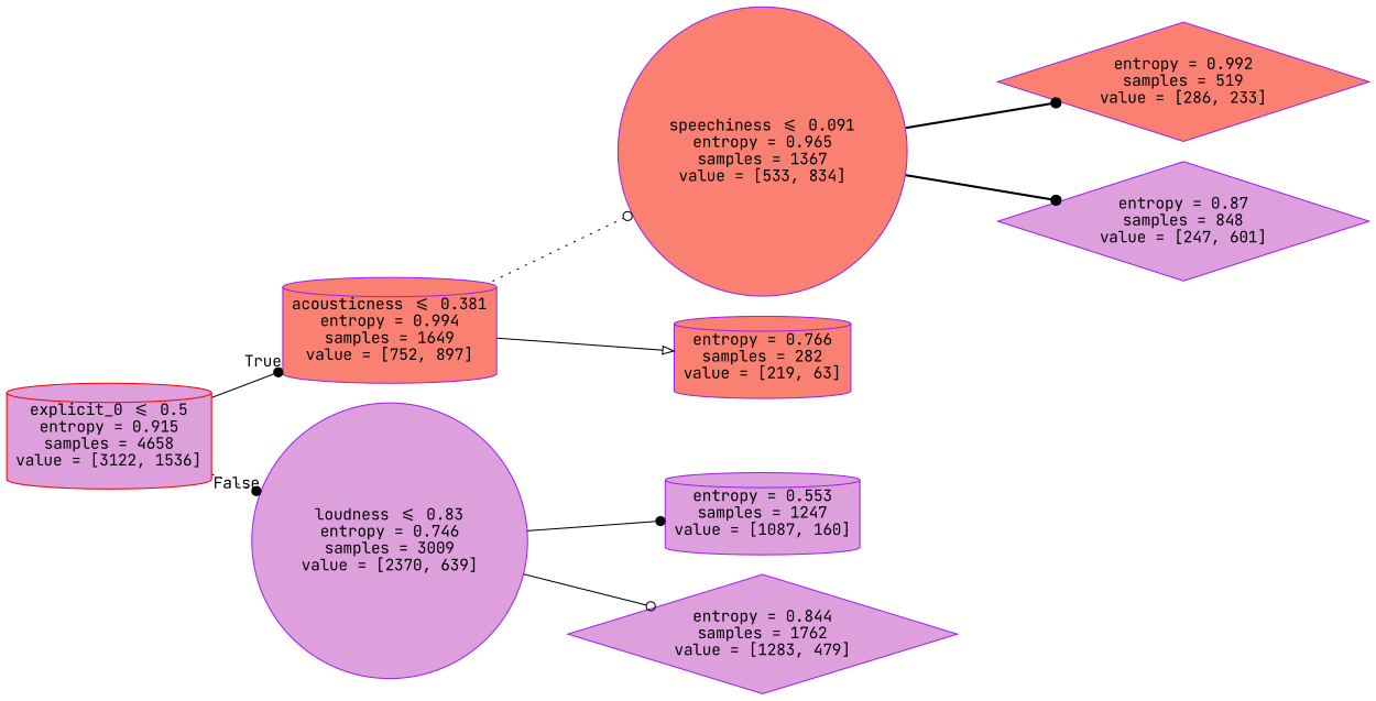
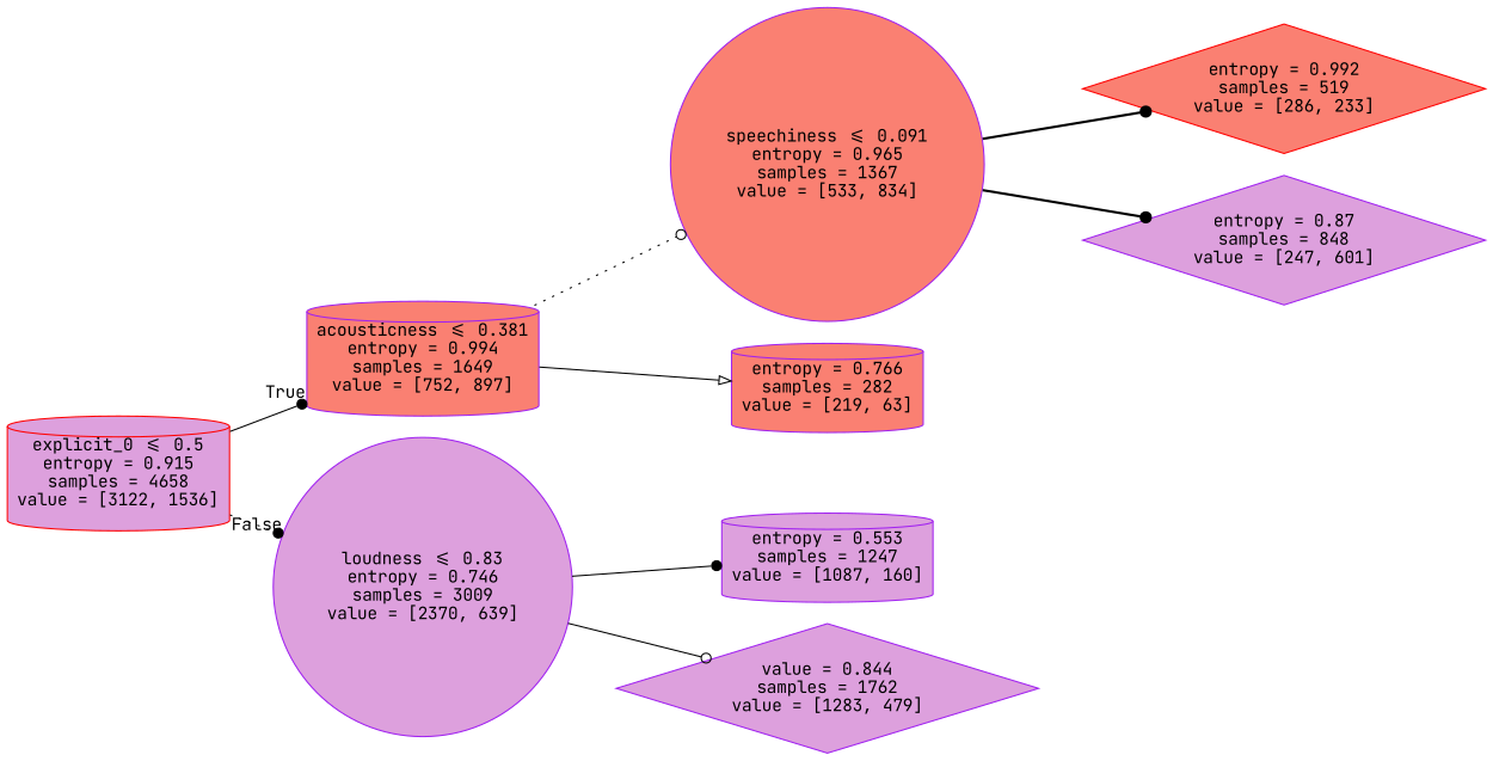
  digraph {
    fontname="JetBrains Mono"
    rankdir=LR
    node [color=purple fillcolor=plum fontname="JetBrains Mono" shape=cylinder style=filled]
    edge [arrowhead=dot fontname="JetBrains Mono" style=solid]
    n1 [color=red label="explicit_0 <= 0.5\nentropy = 0.915\nsamples = 4658\nvalue = [3122, 1536]"]
    n2 [fillcolor=salmon label="acousticness <= 0.381\nentropy = 0.994\nsamples = 1649\nvalue = [752, 897]"]
    n3 [label="loudness <= 0.83\nentropy = 0.746\nsamples = 3009\nvalue = [2370, 639]" shape=circle]
    n4 [fillcolor=salmon label="speechiness <= 0.091\nentropy = 0.965\nsamples = 1367\nvalue = [533, 834]" shape=circle]
    n5 [fillcolor=salmon label="entropy = 0.766\nsamples = 282\nvalue = [219, 63]"]
    n6 [label="entropy = 0.553\nsamples = 1247\nvalue = [1087, 160]"]
-   n7 [label="entropy = 0.844\nsamples = 1762\nvalue = [1283, 479]" shape=diamond]
-   n8 [fillcolor=salmon label="entropy = 0.992\nsamples = 519\nvalue = [286, 233]" shape=diamond]
+   n7 [label="value = 0.844\nsamples = 1762\nvalue = [1283, 479]" shape=diamond]
+   n8 [color=red fillcolor=salmon label="entropy = 0.992\nsamples = 519\nvalue = [286, 233]" shape=diamond]
    n9 [label="entropy = 0.87\nsamples = 848\nvalue = [247, 601]" shape=diamond]
    n1 -> n2 [headlabel=True labelangle=45 labeldistance=2.5]
    n1 -> n3 [headlabel=False labelangle=-45 labeldistance=2.5 style=dotted]
    n2 -> n4 [arrowhead=odot style=dotted]
    n2 -> n5 [arrowhead=onormal]
    n3 -> n6
    n3 -> n7 [arrowhead=odot]
    n4 -> n8 [style=bold]
    n4 -> n9 [style=bold]
  }
